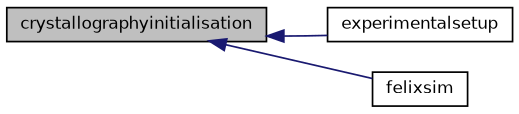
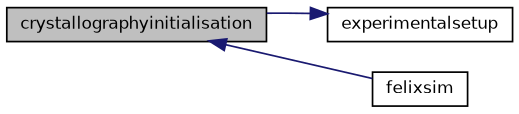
  digraph {
    rankdir=LR
    node [color=black fillcolor=white fontname=Helvetica fontsize=10 shape=record style=filled]
    edge [color=midnightblue dir=back fontname=Helvetica fontsize=10 labelfontname=Helvetica labelfontsize=10 style=solid]
    n1 [fillcolor=grey75 fontcolor=black height=0.2 label=crystallographyinitialisation width=0.4]
    n2 [height=0.2 label=experimentalsetup width=0.4]
    n3 [height=0.2 label=felixsim width=0.4]
-   n1 -> n2
+   n2 -> n1
    n1 -> n3
  }
